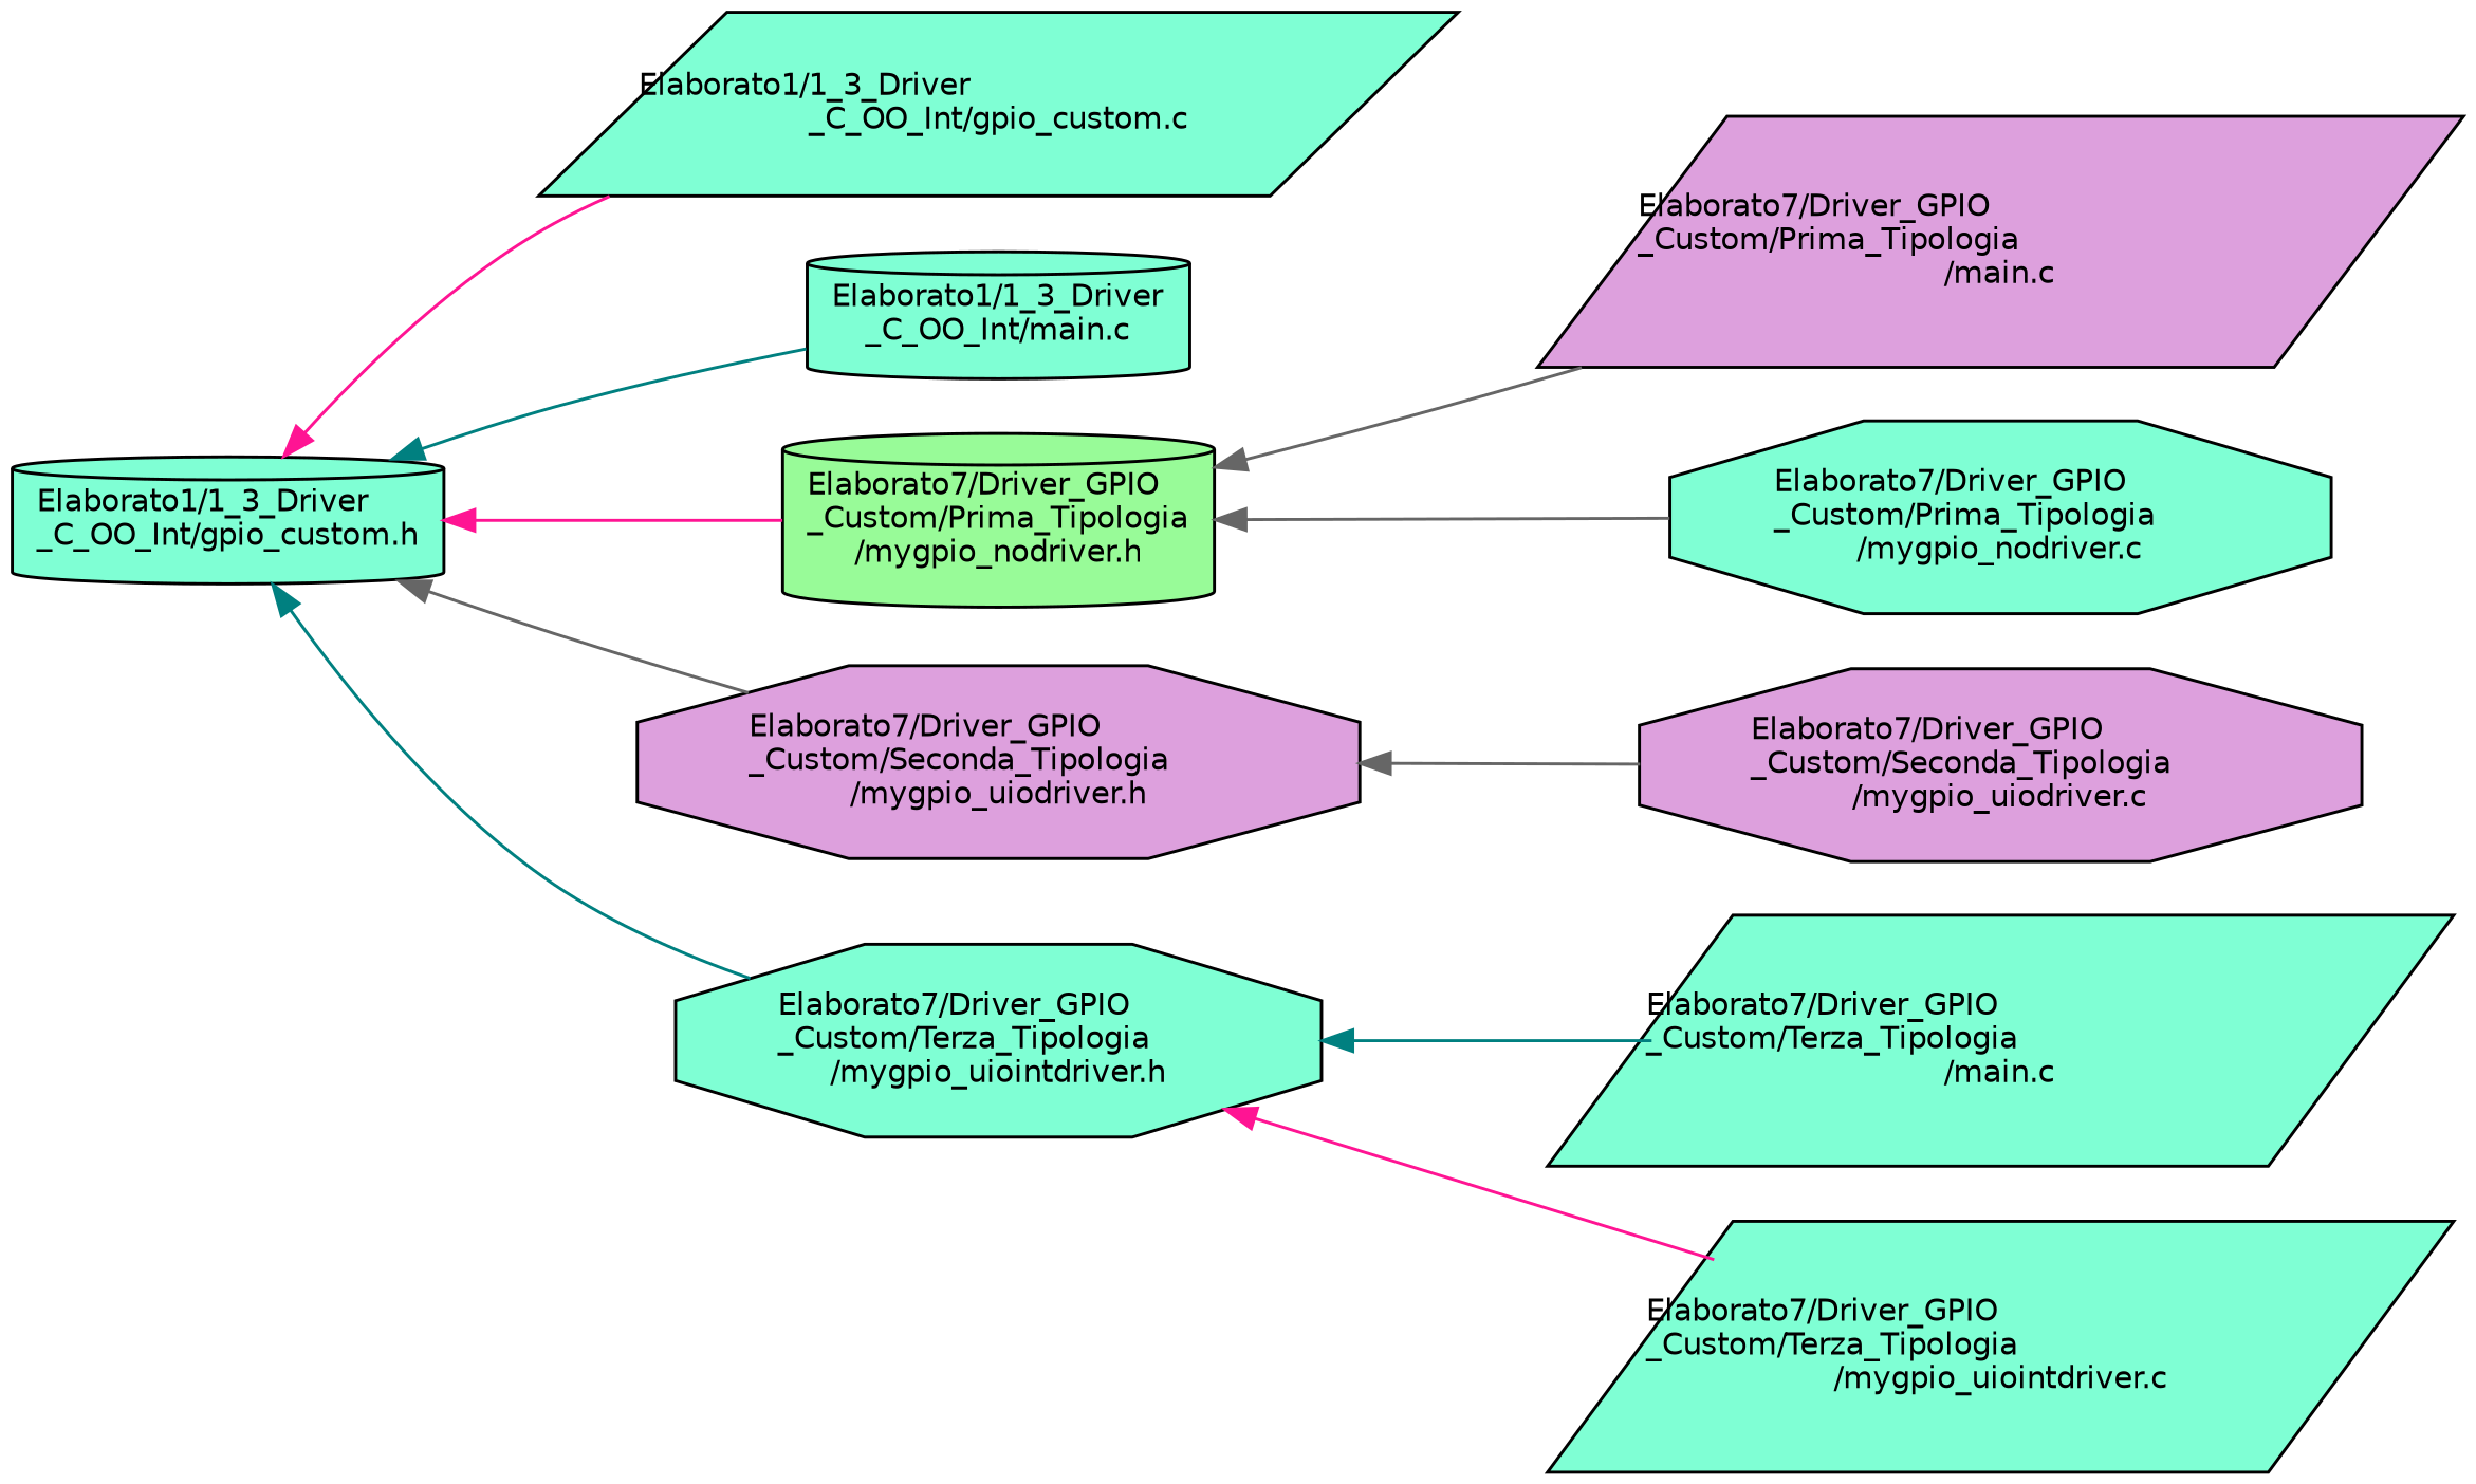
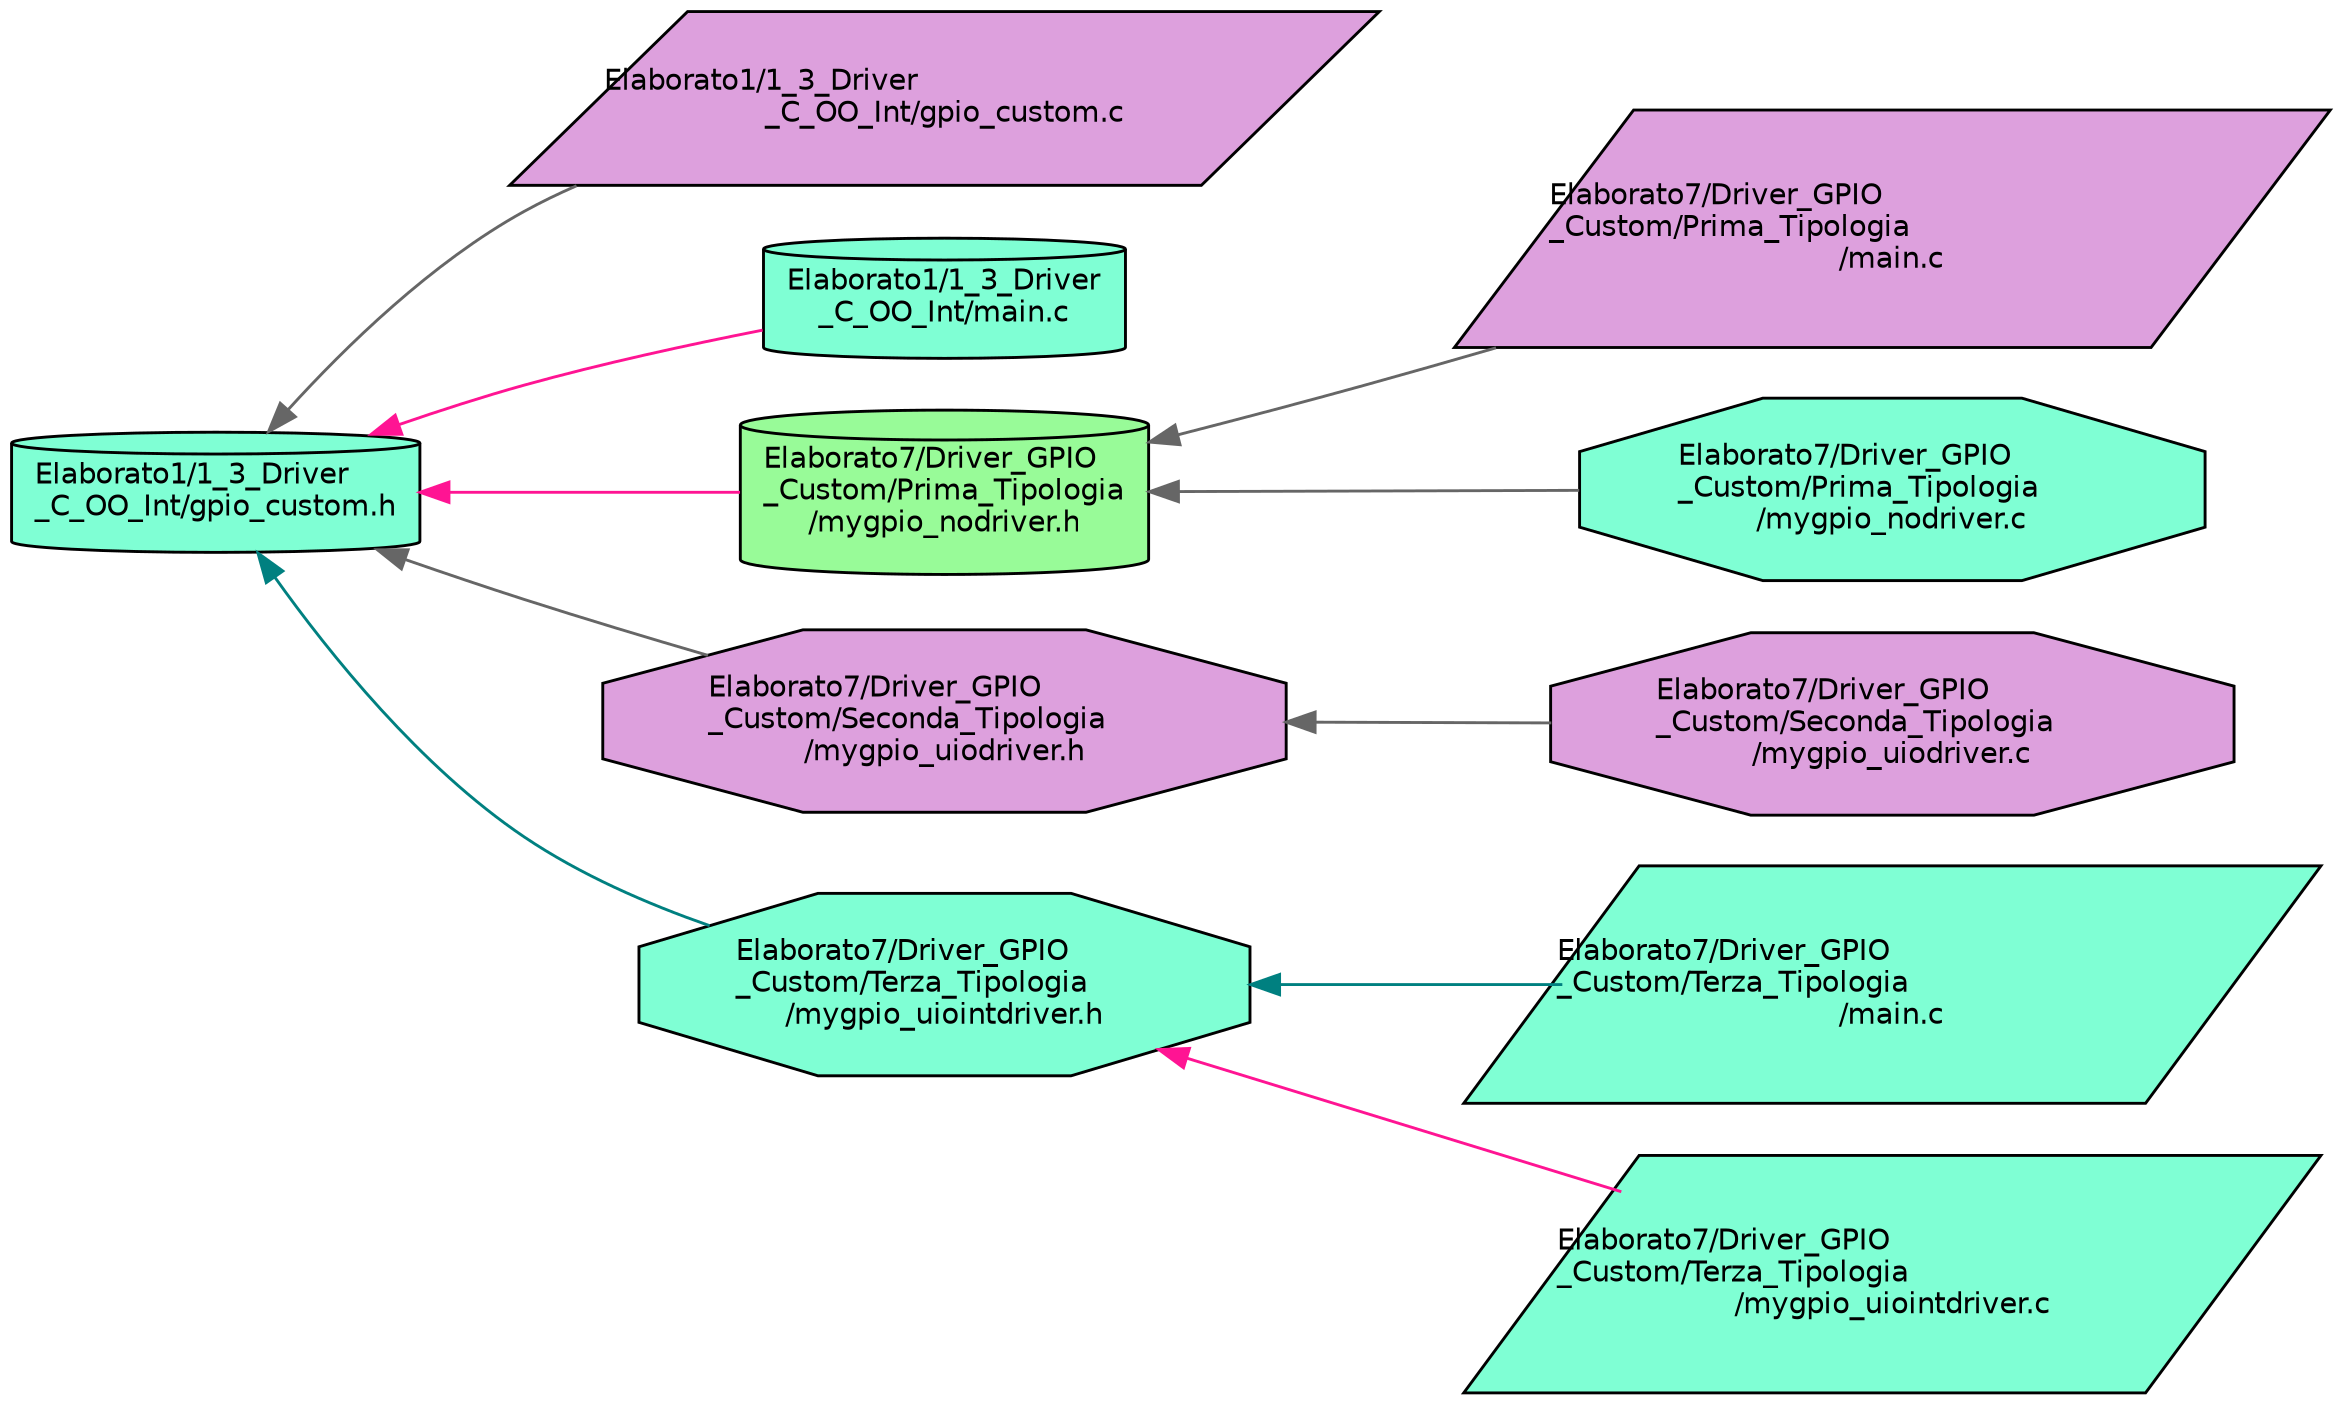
  digraph {
    rankdir=LR
    node [color=black fillcolor=aquamarine fontname=Helvetica fontsize=10 shape=parallelogram style=filled]
    edge [color=gray40 dir=back fontname=Helvetica fontsize=10 labelfontname=Helvetica labelfontsize=10 style=solid]
    n1 [fontcolor=black height=0.2 label="Elaborato1/1_3_Driver\l_C_OO_Int/gpio_custom.h" shape=cylinder width=0.4]
-   n2 [height=0.2 label="Elaborato1/1_3_Driver\l_C_OO_Int/gpio_custom.c" width=0.4]
+   n2 [fillcolor=plum height=0.2 label="Elaborato1/1_3_Driver\l_C_OO_Int/gpio_custom.c" width=0.4]
    n3 [height=0.2 label="Elaborato1/1_3_Driver\l_C_OO_Int/main.c" shape=cylinder width=0.4]
    n4 [fillcolor=palegreen height=0.2 label="Elaborato7/Driver_GPIO\l_Custom/Prima_Tipologia\l/mygpio_nodriver.h" shape=cylinder width=0.4]
    n5 [fillcolor=plum height=0.2 label="Elaborato7/Driver_GPIO\l_Custom/Seconda_Tipologia\l/mygpio_uiodriver.h" shape=octagon width=0.4]
    n6 [height=0.2 label="Elaborato7/Driver_GPIO\l_Custom/Terza_Tipologia\l/mygpio_uiointdriver.h" shape=octagon width=0.4]
    n7 [fillcolor=plum height=0.2 label="Elaborato7/Driver_GPIO\l_Custom/Prima_Tipologia\l/main.c" width=0.4]
    n8 [height=0.2 label="Elaborato7/Driver_GPIO\l_Custom/Prima_Tipologia\l/mygpio_nodriver.c" shape=octagon width=0.4]
    n9 [fillcolor=plum height=0.2 label="Elaborato7/Driver_GPIO\l_Custom/Seconda_Tipologia\l/mygpio_uiodriver.c" shape=octagon width=0.4]
    n10 [height=0.2 label="Elaborato7/Driver_GPIO\l_Custom/Terza_Tipologia\l/main.c" width=0.4]
    n11 [height=0.2 label="Elaborato7/Driver_GPIO\l_Custom/Terza_Tipologia\l/mygpio_uiointdriver.c" width=0.4]
-   n1 -> n2 [color=deeppink]
-   n1 -> n3 [color=teal]
+   n1 -> n2
+   n1 -> n3 [color=deeppink]
    n1 -> n4 [color=deeppink]
    n1 -> n5
    n1 -> n6 [color=teal]
    n4 -> n7
    n4 -> n8
    n5 -> n9
    n6 -> n10 [color=teal]
    n6 -> n11 [color=deeppink]
  }
